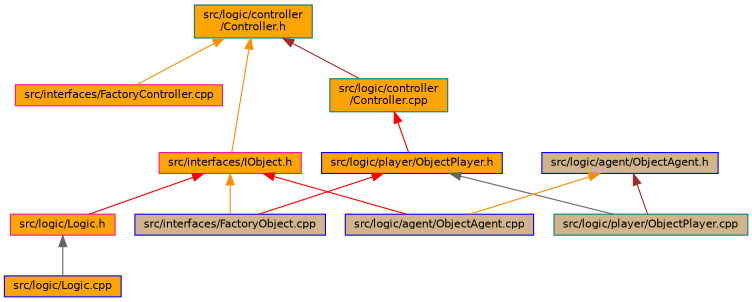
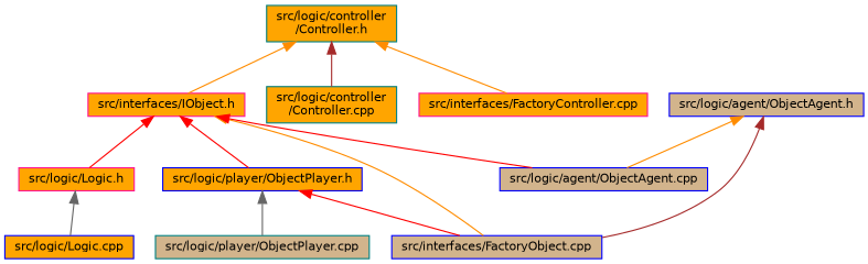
  digraph {
    node [color=blue fillcolor=orange fontname=Helvetica fontsize=10 shape=record style=filled]
    edge [color=darkorange dir=back fontname=Helvetica fontsize=10 labelfontname=Helvetica labelfontsize=10 style=solid]
    n1 [color=teal fontcolor=black height=0.2 label="src/logic/controller\l/Controller.h" width=0.4]
    n2 [color=deeppink height=0.2 label="src/interfaces/FactoryController.cpp" width=0.4]
    n3 [color=deeppink height=0.2 label="src/interfaces/IObject.h" width=0.4]
    n4 [color=teal height=0.2 label="src/logic/controller\l/Controller.cpp" width=0.4]
    n5 [color=deeppink height=0.2 label="src/logic/Logic.h" width=0.4]
    n6 [fillcolor=tan height=0.2 label="src/interfaces/FactoryObject.cpp" width=0.4]
    n7 [height=0.2 label="src/logic/player/ObjectPlayer.h" width=0.4]
    n8 [fillcolor=tan height=0.2 label="src/logic/agent/ObjectAgent.cpp" width=0.4]
    n9 [height=0.2 label="src/logic/Logic.cpp" width=0.4]
    n10 [fillcolor=tan height=0.2 label="src/logic/agent/ObjectAgent.h" width=0.4]
    n11 [color=teal fillcolor=tan height=0.2 label="src/logic/player/ObjectPlayer.cpp" width=0.4]
    n1 -> n2
    n1 -> n3
    n1 -> n4 [color=brown]
    n3 -> n5 [color=red]
    n3 -> n6
-   n4 -> n7 [color=red]
+   n3 -> n7 [color=red]
    n3 -> n8 [color=red]
    n5 -> n9 [color=gray40]
    n7 -> n6 [color=red]
    n7 -> n11 [color=gray40]
-   n10 -> n11 [color=brown]
+   n10 -> n6 [color=brown]
    n10 -> n8
  }
